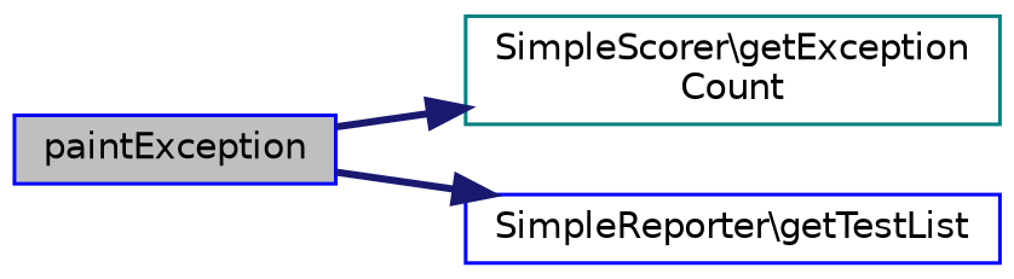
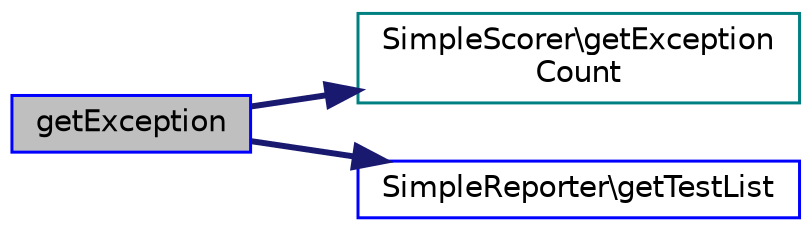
  digraph {
    rankdir=LR
    node [color=blue fillcolor=white fontname=Helvetica fontsize=10 shape=record style=filled]
    edge [color=midnightblue fontname=Helvetica fontsize=10 labelfontname=Helvetica labelfontsize=10 style=bold]
-   n1 [fillcolor=grey75 fontcolor=black height=0.2 label=paintException width=0.4]
+   n1 [fillcolor=grey75 fontcolor=black height=0.2 label=getException width=0.4]
    n2 [color=teal height=0.2 label="SimpleScorer\\getException\lCount" width=0.4]
    n3 [height=0.2 label="SimpleReporter\\getTestList" width=0.4]
    n1 -> n2
    n1 -> n3
  }
